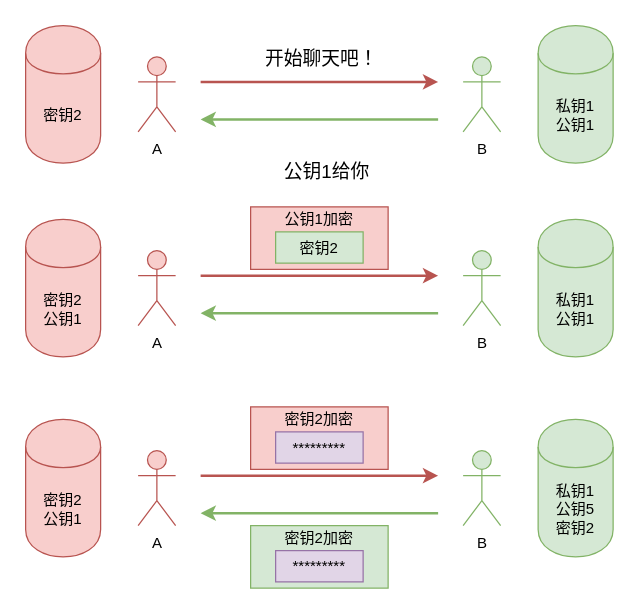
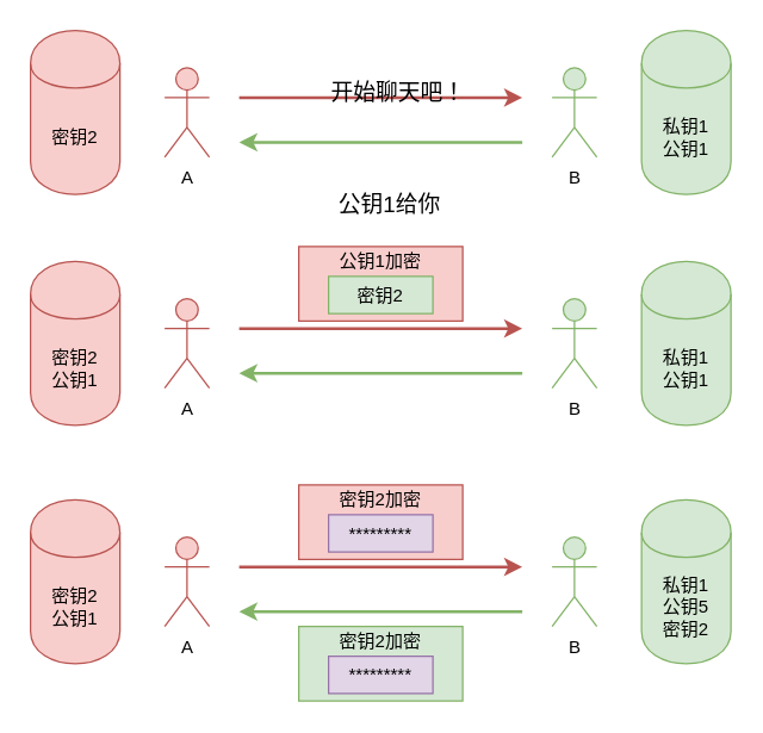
  <mxCell id="0" />
  <mxCell id="1" parent="0" />
  <mxCell id="2" value="A" style="shape=umlActor;verticalLabelPosition=bottom;labelBackgroundColor=#ffffff;verticalAlign=top;html=1;outlineConnect=0;fillColor=#f8cecc;strokeColor=#b85450;" vertex="1" parent="1"><mxGeometry x="110" y="45" width="30" height="60" as="geometry" /></mxCell>
  <mxCell id="3" value="B" style="shape=umlActor;verticalLabelPosition=bottom;labelBackgroundColor=#ffffff;verticalAlign=top;html=1;outlineConnect=0;fillColor=#d5e8d4;strokeColor=#82b366;" vertex="1" parent="1"><mxGeometry x="370" y="45" width="30" height="60" as="geometry" /></mxCell>
  <mxCell id="4" value="私钥1&lt;br&gt;公钥1" style="shape=cylinder;whiteSpace=wrap;html=1;boundedLbl=1;backgroundOutline=1;fillColor=#d5e8d4;strokeColor=#82b366;" vertex="1" parent="1"><mxGeometry x="430" y="20" width="60" height="110" as="geometry" /></mxCell>
  <mxCell id="5" value="密钥2" style="shape=cylinder;whiteSpace=wrap;html=1;boundedLbl=1;backgroundOutline=1;fillColor=#f8cecc;strokeColor=#b85450;" vertex="1" parent="1"><mxGeometry x="20" y="20" width="60" height="110" as="geometry" /></mxCell>
  <mxCell id="6" value="" style="endArrow=classic;html=1;strokeWidth=2;fillColor=#f8cecc;strokeColor=#b85450;" edge="1" parent="1"><mxGeometry width="50" height="50" relative="1" as="geometry"><mxPoint x="160" y="65" as="sourcePoint" /><mxPoint x="350" y="65" as="targetPoint" /></mxGeometry></mxCell>
  <mxCell id="7" value="" style="endArrow=classic;html=1;strokeWidth=2;fillColor=#d5e8d4;strokeColor=#82b366;" edge="1" parent="1"><mxGeometry width="50" height="50" relative="1" as="geometry"><mxPoint x="350" y="95" as="sourcePoint" /><mxPoint x="160" y="95" as="targetPoint" /></mxGeometry></mxCell>
- <mxCell id="8" value="&lt;font style=&quot;font-size: 15px&quot;&gt;开始聊天吧！&lt;/font&gt;" style="text;html=1;resizable=0;points=[];autosize=1;align=left;verticalAlign=top;spacingTop=-4;" vertex="1" parent="1"><mxGeometry x="210" y="35" width="110" height="20" as="geometry" /></mxCell>
+ <mxCell id="8" value="&lt;font style=&quot;font-size: 15px&quot;&gt;开始聊天吧！&lt;/font&gt;" style="text;html=1;resizable=0;points=[];autosize=1;align=left;verticalAlign=top;spacingTop=-4;" vertex="1" parent="1"><mxGeometry x="220" y="50" width="110" height="20" as="geometry" /></mxCell>
  <mxCell id="9" value="&lt;font style=&quot;font-size: 15px&quot;&gt;公钥1给你&lt;/font&gt;" style="text;html=1;resizable=0;points=[];autosize=1;align=left;verticalAlign=top;spacingTop=-4;" vertex="1" parent="1"><mxGeometry x="225" y="125" width="80" height="20" as="geometry" /></mxCell>
  <mxCell id="10" value="A" style="shape=umlActor;verticalLabelPosition=bottom;labelBackgroundColor=#ffffff;verticalAlign=top;html=1;outlineConnect=0;fillColor=#f8cecc;strokeColor=#b85450;" vertex="1" parent="1"><mxGeometry x="110" y="200" width="30" height="60" as="geometry" /></mxCell>
  <mxCell id="11" value="B" style="shape=umlActor;verticalLabelPosition=bottom;labelBackgroundColor=#ffffff;verticalAlign=top;html=1;outlineConnect=0;fillColor=#d5e8d4;strokeColor=#82b366;" vertex="1" parent="1"><mxGeometry x="370" y="200" width="30" height="60" as="geometry" /></mxCell>
  <mxCell id="12" value="私钥1&lt;br&gt;公钥1" style="shape=cylinder;whiteSpace=wrap;html=1;boundedLbl=1;backgroundOutline=1;fillColor=#d5e8d4;strokeColor=#82b366;" vertex="1" parent="1"><mxGeometry x="430" y="175" width="60" height="110" as="geometry" /></mxCell>
  <mxCell id="13" value="密钥2&lt;br&gt;公钥1" style="shape=cylinder;whiteSpace=wrap;html=1;boundedLbl=1;backgroundOutline=1;fillColor=#f8cecc;strokeColor=#b85450;" vertex="1" parent="1"><mxGeometry x="20" y="175" width="60" height="110" as="geometry" /></mxCell>
  <mxCell id="14" value="" style="endArrow=classic;html=1;strokeWidth=2;fillColor=#f8cecc;strokeColor=#b85450;" edge="1" parent="1"><mxGeometry width="50" height="50" relative="1" as="geometry"><mxPoint x="160" y="220" as="sourcePoint" /><mxPoint x="350" y="220" as="targetPoint" /></mxGeometry></mxCell>
  <mxCell id="15" value="" style="endArrow=classic;html=1;strokeWidth=2;fillColor=#d5e8d4;strokeColor=#82b366;" edge="1" parent="1"><mxGeometry width="50" height="50" relative="1" as="geometry"><mxPoint x="350" y="250" as="sourcePoint" /><mxPoint x="160" y="250" as="targetPoint" /></mxGeometry></mxCell>
  <mxCell id="16" value="" style="rounded=0;whiteSpace=wrap;html=1;fillColor=#f8cecc;strokeColor=#b85450;" vertex="1" parent="1"><mxGeometry x="200" y="165" width="110" height="50" as="geometry" /></mxCell>
  <mxCell id="17" value="公钥1加密" style="text;html=1;strokeColor=none;fillColor=none;align=center;verticalAlign=middle;whiteSpace=wrap;rounded=0;" vertex="1" parent="1"><mxGeometry x="220" y="165" width="70" height="20" as="geometry" /></mxCell>
  <mxCell id="18" value="密钥2" style="rounded=0;whiteSpace=wrap;html=1;fillColor=#d5e8d4;strokeColor=#82b366;" vertex="1" parent="1"><mxGeometry x="220" y="185" width="70" height="25" as="geometry" /></mxCell>
  <mxCell id="19" value="A" style="shape=umlActor;verticalLabelPosition=bottom;labelBackgroundColor=#ffffff;verticalAlign=top;html=1;outlineConnect=0;fillColor=#f8cecc;strokeColor=#b85450;" vertex="1" parent="1"><mxGeometry x="110" y="360" width="30" height="60" as="geometry" /></mxCell>
  <mxCell id="20" value="B" style="shape=umlActor;verticalLabelPosition=bottom;labelBackgroundColor=#ffffff;verticalAlign=top;html=1;outlineConnect=0;fillColor=#d5e8d4;strokeColor=#82b366;" vertex="1" parent="1"><mxGeometry x="370" y="360" width="30" height="60" as="geometry" /></mxCell>
  <mxCell id="21" value="私钥1&lt;br&gt;公钥5&lt;br&gt;密钥2" style="shape=cylinder;whiteSpace=wrap;html=1;boundedLbl=1;backgroundOutline=1;fillColor=#d5e8d4;strokeColor=#82b366;" vertex="1" parent="1"><mxGeometry x="430" y="335" width="60" height="110" as="geometry" /></mxCell>
  <mxCell id="22" value="密钥2&lt;br&gt;公钥1" style="shape=cylinder;whiteSpace=wrap;html=1;boundedLbl=1;backgroundOutline=1;fillColor=#f8cecc;strokeColor=#b85450;" vertex="1" parent="1"><mxGeometry x="20" y="335" width="60" height="110" as="geometry" /></mxCell>
  <mxCell id="23" value="" style="endArrow=classic;html=1;strokeWidth=2;fillColor=#f8cecc;strokeColor=#b85450;" edge="1" parent="1"><mxGeometry width="50" height="50" relative="1" as="geometry"><mxPoint x="160" y="380" as="sourcePoint" /><mxPoint x="350" y="380" as="targetPoint" /></mxGeometry></mxCell>
  <mxCell id="24" value="" style="endArrow=classic;html=1;strokeWidth=2;fillColor=#d5e8d4;strokeColor=#82b366;" edge="1" parent="1"><mxGeometry width="50" height="50" relative="1" as="geometry"><mxPoint x="350" y="410" as="sourcePoint" /><mxPoint x="160" y="410" as="targetPoint" /></mxGeometry></mxCell>
  <mxCell id="25" value="" style="rounded=0;whiteSpace=wrap;html=1;fillColor=#f8cecc;strokeColor=#b85450;" vertex="1" parent="1"><mxGeometry x="200" y="325" width="110" height="50" as="geometry" /></mxCell>
  <mxCell id="26" value="密钥2加密" style="text;html=1;strokeColor=none;fillColor=none;align=center;verticalAlign=middle;whiteSpace=wrap;rounded=0;" vertex="1" parent="1"><mxGeometry x="220" y="325" width="70" height="20" as="geometry" /></mxCell>
  <mxCell id="27" value="*********" style="rounded=0;whiteSpace=wrap;html=1;fillColor=#e1d5e7;strokeColor=#9673a6;" vertex="1" parent="1"><mxGeometry x="220" y="345" width="70" height="25" as="geometry" /></mxCell>
  <mxCell id="28" value="" style="rounded=0;whiteSpace=wrap;html=1;fillColor=#d5e8d4;strokeColor=#82b366;" vertex="1" parent="1"><mxGeometry x="200" y="420" width="110" height="50" as="geometry" /></mxCell>
  <mxCell id="29" value="密钥2加密" style="text;html=1;strokeColor=none;fillColor=none;align=center;verticalAlign=middle;whiteSpace=wrap;rounded=0;" vertex="1" parent="1"><mxGeometry x="220" y="420" width="70" height="20" as="geometry" /></mxCell>
  <mxCell id="30" value="*********" style="rounded=0;whiteSpace=wrap;html=1;fillColor=#e1d5e7;strokeColor=#9673a6;" vertex="1" parent="1"><mxGeometry x="220" y="440" width="70" height="25" as="geometry" /></mxCell>
